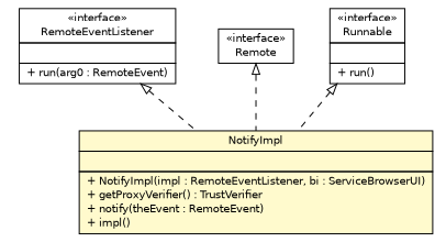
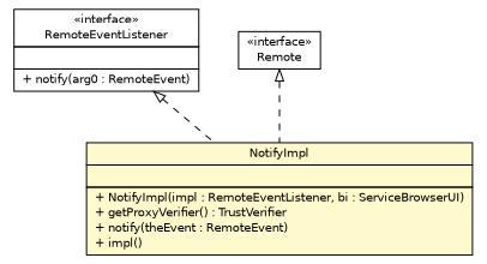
  digraph {
    nodesep=0.25
    ranksep=0.5
    node [fontcolor=black fontname=Helvetica fontsize=10.0 shape=plaintext]
    edge [arrowtail=empty dir=back fontname=Helvetica fontsize=10 headport=p labelfontname=Helvetica labelfontsize=10 style=dashed tailport=p]
    n1 [label=<<table title="sorcer.ssb.tools.plugin.browser.NotifyImpl" border="0" cellborder="1" cellspacing="0" cellpadding="2" port="p" bgcolor="lemonChiffon" href="./NotifyImpl.html"> 		<tr><td><table border="0" cellspacing="0" cellpadding="1"> <tr><td align="center" balign="center"> NotifyImpl </td></tr> 		</table></td></tr> 		<tr><td><table border="0" cellspacing="0" cellpadding="1"> <tr><td align="left" balign="left">  </td></tr> 		</table></td></tr> 		<tr><td><table border="0" cellspacing="0" cellpadding="1"> <tr><td align="left" balign="left"> + NotifyImpl(impl : RemoteEventListener, bi : ServiceBrowserUI) </td></tr> <tr><td align="left" balign="left"> + getProxyVerifier() : TrustVerifier </td></tr> <tr><td align="left" balign="left"> + notify(theEvent : RemoteEvent) </td></tr> <tr><td align="left" balign="left"> + impl() </td></tr> 		</table></td></tr> 		</table>>]
-   n2 [label=<<table title="net.jini.core.event.RemoteEventListener" border="0" cellborder="1" cellspacing="0" cellpadding="2" port="p" href="https://river.apache.org/doc/api/net/jini/core/event/RemoteEventListener.html"> 		<tr><td><table border="0" cellspacing="0" cellpadding="1"> <tr><td align="center" balign="center"> &#171;interface&#187; </td></tr> <tr><td align="center" balign="center"> RemoteEventListener </td></tr> 		</table></td></tr> 		<tr><td><table border="0" cellspacing="0" cellpadding="1"> <tr><td align="left" balign="left">  </td></tr> 		</table></td></tr> 		<tr><td><table border="0" cellspacing="0" cellpadding="1"> <tr><td align="left" balign="left"> + run(arg0 : RemoteEvent) </td></tr> 		</table></td></tr> 		</table>>]
+   n2 [label=<<table title="net.jini.core.event.RemoteEventListener" border="0" cellborder="1" cellspacing="0" cellpadding="2" port="p" href="https://river.apache.org/doc/api/net/jini/core/event/RemoteEventListener.html"> 		<tr><td><table border="0" cellspacing="0" cellpadding="1"> <tr><td align="center" balign="center"> &#171;interface&#187; </td></tr> <tr><td align="center" balign="center"> RemoteEventListener </td></tr> 		</table></td></tr> 		<tr><td><table border="0" cellspacing="0" cellpadding="1"> <tr><td align="left" balign="left">  </td></tr> 		</table></td></tr> 		<tr><td><table border="0" cellspacing="0" cellpadding="1"> <tr><td align="left" balign="left"> + notify(arg0 : RemoteEvent) </td></tr> 		</table></td></tr> 		</table>>]
    n3 [label=<<table title="java.rmi.Remote" border="0" cellborder="1" cellspacing="0" cellpadding="2" port="p" href="http://docs.oracle.com/javase/7/docs/api/java/rmi/Remote.html"> 		<tr><td><table border="0" cellspacing="0" cellpadding="1"> <tr><td align="center" balign="center"> &#171;interface&#187; </td></tr> <tr><td align="center" balign="center"> Remote </td></tr> 		</table></td></tr> 		</table>>]
-   n4 [label=<<table title="java.lang.Runnable" border="0" cellborder="1" cellspacing="0" cellpadding="2" port="p" href="http://docs.oracle.com/javase/7/docs/api/java/lang/Runnable.html"> 		<tr><td><table border="0" cellspacing="0" cellpadding="1"> <tr><td align="center" balign="center"> &#171;interface&#187; </td></tr> <tr><td align="center" balign="center"> Runnable </td></tr> 		</table></td></tr> 		<tr><td><table border="0" cellspacing="0" cellpadding="1"> <tr><td align="left" balign="left">  </td></tr> 		</table></td></tr> 		<tr><td><table border="0" cellspacing="0" cellpadding="1"> <tr><td align="left" balign="left"> + run() </td></tr> 		</table></td></tr> 		</table>>]
    n2 -> n1
    n3 -> n1
-   n4 -> n1
  }
